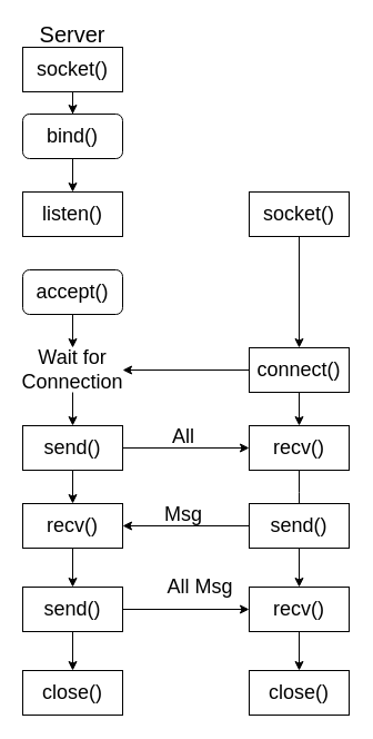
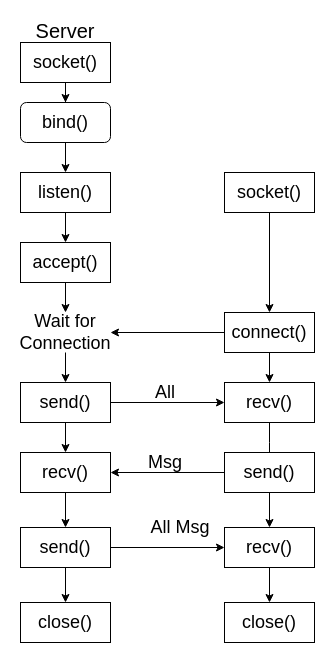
  <mxCell id="0" />
  <mxCell id="1" parent="0" />
  <mxCell id="2" value="" style="edgeStyle=orthogonalEdgeStyle;rounded=0;orthogonalLoop=1;jettySize=auto;html=1;entryX=0.5;entryY=0;entryDx=0;entryDy=0;" edge="1" parent="1" source="3" target="5"><mxGeometry relative="1" as="geometry" /></mxCell>
  <mxCell id="3" value="&lt;font style=&quot;font-size: 18px&quot;&gt;socket()&lt;/font&gt;" style="rounded=0;whiteSpace=wrap;html=1;" vertex="1" parent="1"><mxGeometry x="20" y="42" width="90" height="40" as="geometry" /></mxCell>
  <mxCell id="4" value="" style="edgeStyle=orthogonalEdgeStyle;rounded=0;orthogonalLoop=1;jettySize=auto;html=1;entryX=0.5;entryY=0;entryDx=0;entryDy=0;" edge="1" parent="1" source="5" target="7"><mxGeometry relative="1" as="geometry" /></mxCell>
  <mxCell id="5" value="&lt;font style=&quot;font-size: 18px&quot;&gt;bind()&lt;/font&gt;" style="whiteSpace=wrap;html=1;rounded=1;" vertex="1" parent="1"><mxGeometry x="20" y="102" width="90" height="40" as="geometry" /></mxCell>
+ <mxCell id="6" style="edgeStyle=orthogonalEdgeStyle;rounded=0;orthogonalLoop=1;jettySize=auto;html=1;exitX=0.5;exitY=1;exitDx=0;exitDy=0;entryX=0.5;entryY=0;entryDx=0;entryDy=0;" edge="1" parent="1" source="7" target="9"><mxGeometry relative="1" as="geometry" /></mxCell>
  <mxCell id="7" value="&lt;font style=&quot;font-size: 18px&quot;&gt;listen()&lt;/font&gt;" style="rounded=0;whiteSpace=wrap;html=1;" vertex="1" parent="1"><mxGeometry x="20" y="172" width="90" height="40" as="geometry" /></mxCell>
  <mxCell id="8" style="edgeStyle=orthogonalEdgeStyle;rounded=0;orthogonalLoop=1;jettySize=auto;html=1;exitX=0.5;exitY=1;exitDx=0;exitDy=0;entryX=0.5;entryY=0;entryDx=0;entryDy=0;" edge="1" parent="1" source="9" target="31"><mxGeometry relative="1" as="geometry" /></mxCell>
- <mxCell id="9" value="&lt;font style=&quot;font-size: 18px&quot;&gt;accept()&lt;/font&gt;" style="whiteSpace=wrap;html=1;rounded=1;" vertex="1" parent="1"><mxGeometry x="20" y="242" width="90" height="40" as="geometry" /></mxCell>
+ <mxCell id="9" value="&lt;font style=&quot;font-size: 18px&quot;&gt;accept()&lt;/font&gt;" style="rounded=0;whiteSpace=wrap;html=1;" vertex="1" parent="1"><mxGeometry x="20" y="242" width="90" height="40" as="geometry" /></mxCell>
  <mxCell id="10" value="" style="edgeStyle=orthogonalEdgeStyle;rounded=0;orthogonalLoop=1;jettySize=auto;html=1;entryX=0.5;entryY=0;entryDx=0;entryDy=0;" edge="1" parent="1" source="12" target="14"><mxGeometry relative="1" as="geometry" /></mxCell>
  <mxCell id="11" value="" style="edgeStyle=orthogonalEdgeStyle;rounded=0;orthogonalLoop=1;jettySize=auto;html=1;" edge="1" parent="1" source="12" target="22"><mxGeometry relative="1" as="geometry" /></mxCell>
  <mxCell id="12" value="&lt;font style=&quot;font-size: 18px&quot;&gt;send()&lt;/font&gt;" style="rounded=0;whiteSpace=wrap;html=1;" vertex="1" parent="1"><mxGeometry x="20" y="382" width="90" height="40" as="geometry" /></mxCell>
  <mxCell id="13" value="" style="edgeStyle=orthogonalEdgeStyle;rounded=0;orthogonalLoop=1;jettySize=auto;html=1;entryX=0.5;entryY=0;entryDx=0;entryDy=0;" edge="1" parent="1" source="14" target="34"><mxGeometry relative="1" as="geometry" /></mxCell>
  <mxCell id="14" value="&lt;font style=&quot;font-size: 18px&quot;&gt;recv()&lt;/font&gt;" style="rounded=0;whiteSpace=wrap;html=1;" vertex="1" parent="1"><mxGeometry x="20" y="452" width="90" height="40" as="geometry" /></mxCell>
  <mxCell id="15" value="&lt;font style=&quot;font-size: 18px&quot;&gt;close()&lt;/font&gt;" style="rounded=0;whiteSpace=wrap;html=1;" vertex="1" parent="1"><mxGeometry x="20" y="602" width="90" height="40" as="geometry" /></mxCell>
  <mxCell id="16" style="edgeStyle=orthogonalEdgeStyle;rounded=0;orthogonalLoop=1;jettySize=auto;html=1;exitX=0.5;exitY=1;exitDx=0;exitDy=0;" edge="1" parent="1" source="17" target="20"><mxGeometry relative="1" as="geometry" /></mxCell>
  <mxCell id="17" value="&lt;font style=&quot;font-size: 18px&quot;&gt;socket()&lt;/font&gt;" style="rounded=0;whiteSpace=wrap;html=1;" vertex="1" parent="1"><mxGeometry x="224" y="172" width="90" height="40" as="geometry" /></mxCell>
  <mxCell id="18" value="" style="edgeStyle=orthogonalEdgeStyle;rounded=0;orthogonalLoop=1;jettySize=auto;html=1;entryX=0.5;entryY=0;entryDx=0;entryDy=0;" edge="1" parent="1" source="20" target="22"><mxGeometry relative="1" as="geometry" /></mxCell>
  <mxCell id="19" style="edgeStyle=orthogonalEdgeStyle;rounded=0;orthogonalLoop=1;jettySize=auto;html=1;exitX=0;exitY=0.5;exitDx=0;exitDy=0;" edge="1" parent="1" source="20" target="31"><mxGeometry relative="1" as="geometry" /></mxCell>
  <mxCell id="20" value="&lt;font style=&quot;font-size: 18px&quot;&gt;connect()&lt;/font&gt;" style="rounded=0;whiteSpace=wrap;html=1;" vertex="1" parent="1"><mxGeometry x="224" y="312" width="90" height="40" as="geometry" /></mxCell>
  <mxCell id="21" value="" style="edgeStyle=orthogonalEdgeStyle;rounded=0;orthogonalLoop=1;jettySize=auto;html=1;" edge="1" parent="1" source="22"><mxGeometry relative="1" as="geometry"><mxPoint x="269" y="462" as="targetPoint" /></mxGeometry></mxCell>
  <mxCell id="22" value="&lt;font style=&quot;font-size: 18px&quot;&gt;recv()&lt;/font&gt;" style="rounded=0;whiteSpace=wrap;html=1;" vertex="1" parent="1"><mxGeometry x="224" y="382" width="90" height="40" as="geometry" /></mxCell>
  <mxCell id="23" value="" style="edgeStyle=orthogonalEdgeStyle;rounded=0;orthogonalLoop=1;jettySize=auto;html=1;entryX=0.5;entryY=0;entryDx=0;entryDy=0;" edge="1" parent="1" source="25" target="36"><mxGeometry relative="1" as="geometry" /></mxCell>
  <mxCell id="24" value="" style="edgeStyle=orthogonalEdgeStyle;rounded=0;orthogonalLoop=1;jettySize=auto;html=1;" edge="1" parent="1" source="25" target="14"><mxGeometry relative="1" as="geometry" /></mxCell>
  <mxCell id="25" value="&lt;font style=&quot;font-size: 18px&quot;&gt;send()&lt;/font&gt;" style="rounded=0;whiteSpace=wrap;html=1;" vertex="1" parent="1"><mxGeometry x="224" y="452" width="90" height="40" as="geometry" /></mxCell>
  <mxCell id="26" value="&lt;font style=&quot;font-size: 18px&quot;&gt;close()&lt;/font&gt;" style="rounded=0;whiteSpace=wrap;html=1;" vertex="1" parent="1"><mxGeometry x="224" y="602" width="90" height="40" as="geometry" /></mxCell>
  <mxCell id="27" value="&lt;font style=&quot;font-size: 18px&quot;&gt;All&lt;/font&gt;" style="text;html=1;strokeColor=none;fillColor=none;align=center;verticalAlign=middle;whiteSpace=wrap;rounded=0;" vertex="1" parent="1"><mxGeometry x="140" y="382" width="50" height="20" as="geometry" /></mxCell>
  <mxCell id="28" value="&lt;font style=&quot;font-size: 18px&quot;&gt;Msg&lt;/font&gt;" style="text;html=1;strokeColor=none;fillColor=none;align=center;verticalAlign=middle;whiteSpace=wrap;rounded=0;" vertex="1" parent="1"><mxGeometry x="140" y="452" width="50" height="20" as="geometry" /></mxCell>
  <mxCell id="29" value="&lt;font style=&quot;font-size: 20px&quot;&gt;Server&lt;/font&gt;" style="text;html=1;strokeColor=none;fillColor=none;align=center;verticalAlign=middle;whiteSpace=wrap;rounded=0;" vertex="1" parent="1"><mxGeometry x="40" y="20" width="50" height="20" as="geometry" /></mxCell>
  <mxCell id="30" style="edgeStyle=orthogonalEdgeStyle;rounded=0;orthogonalLoop=1;jettySize=auto;html=1;exitX=0.5;exitY=1;exitDx=0;exitDy=0;" edge="1" parent="1" source="31" target="12"><mxGeometry relative="1" as="geometry" /></mxCell>
  <mxCell id="31" value="&lt;font style=&quot;font-size: 18px&quot;&gt;Wait for&lt;br&gt;Connection&lt;br&gt;&lt;/font&gt;" style="text;html=1;strokeColor=none;fillColor=none;align=center;verticalAlign=middle;whiteSpace=wrap;rounded=0;" vertex="1" parent="1"><mxGeometry x="20" y="312" width="90" height="40" as="geometry" /></mxCell>
  <mxCell id="32" value="" style="edgeStyle=orthogonalEdgeStyle;rounded=0;orthogonalLoop=1;jettySize=auto;html=1;" edge="1" parent="1" source="34" target="36"><mxGeometry relative="1" as="geometry" /></mxCell>
  <mxCell id="33" value="" style="edgeStyle=orthogonalEdgeStyle;rounded=0;orthogonalLoop=1;jettySize=auto;html=1;" edge="1" parent="1" source="34" target="15"><mxGeometry relative="1" as="geometry" /></mxCell>
  <mxCell id="34" value="&lt;font style=&quot;font-size: 18px&quot;&gt;send()&lt;/font&gt;" style="rounded=0;whiteSpace=wrap;html=1;" vertex="1" parent="1"><mxGeometry x="20" y="527" width="90" height="40" as="geometry" /></mxCell>
  <mxCell id="35" value="" style="edgeStyle=orthogonalEdgeStyle;rounded=0;orthogonalLoop=1;jettySize=auto;html=1;" edge="1" parent="1" source="36" target="26"><mxGeometry relative="1" as="geometry" /></mxCell>
  <mxCell id="36" value="&lt;font style=&quot;font-size: 18px&quot;&gt;recv()&lt;/font&gt;" style="rounded=0;whiteSpace=wrap;html=1;" vertex="1" parent="1"><mxGeometry x="224" y="527" width="90" height="40" as="geometry" /></mxCell>
  <mxCell id="37" value="&lt;font style=&quot;font-size: 18px&quot;&gt;All Msg&lt;/font&gt;" style="text;html=1;strokeColor=none;fillColor=none;align=center;verticalAlign=middle;whiteSpace=wrap;rounded=0;" vertex="1" parent="1"><mxGeometry x="145" y="517" width="70" height="20" as="geometry" /></mxCell>
